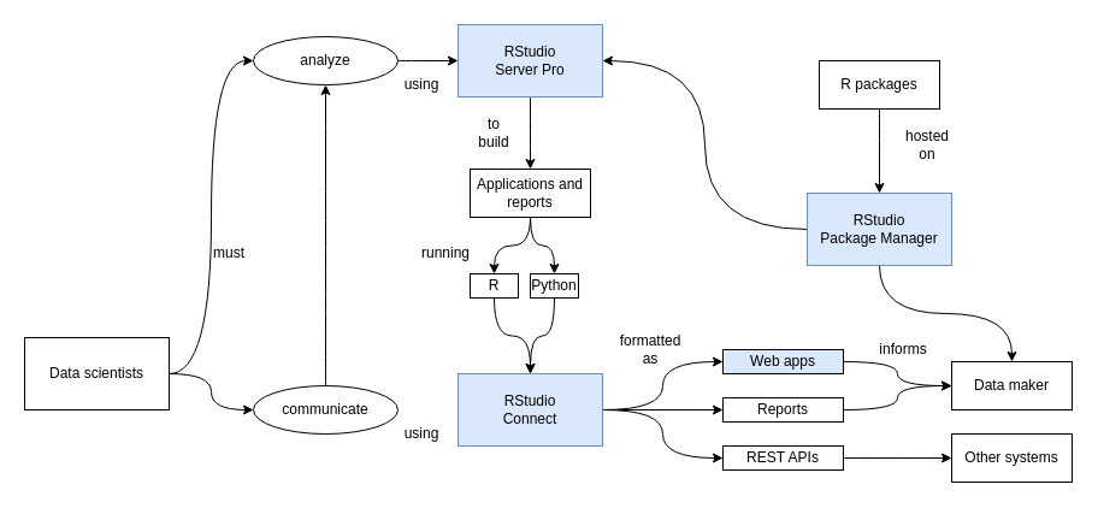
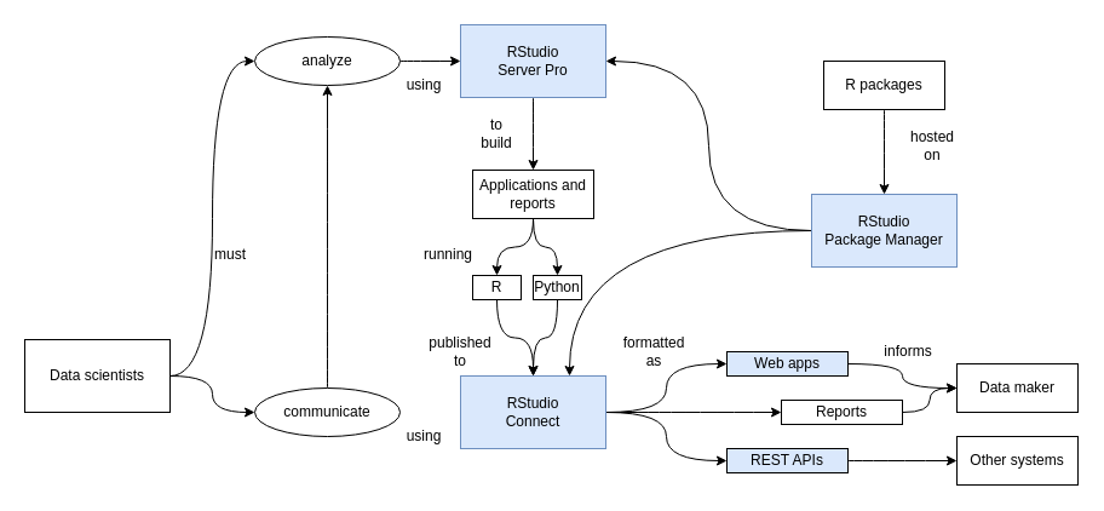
  <mxCell id="0" />
  <mxCell id="1" parent="0" />
  <mxCell id="2" style="edgeStyle=orthogonalEdgeStyle;rounded=0;orthogonalLoop=1;jettySize=auto;html=1;entryX=0;entryY=0.5;entryDx=0;entryDy=0;curved=1;" parent="1" source="4" target="19" edge="1"><mxGeometry relative="1" as="geometry" /></mxCell>
  <mxCell id="3" style="edgeStyle=orthogonalEdgeStyle;rounded=0;orthogonalLoop=1;jettySize=auto;html=1;entryX=0;entryY=0.5;entryDx=0;entryDy=0;curved=1;" parent="1" source="4" target="17" edge="1"><mxGeometry relative="1" as="geometry" /></mxCell>
  <mxCell id="4" value="Data scientists" style="rounded=0;whiteSpace=wrap;html=1;" parent="1" vertex="1"><mxGeometry x="20" y="280" width="120" height="60" as="geometry" /></mxCell>
  <mxCell id="5" style="edgeStyle=orthogonalEdgeStyle;curved=1;rounded=0;orthogonalLoop=1;jettySize=auto;html=1;" parent="1" source="6" target="30" edge="1"><mxGeometry relative="1" as="geometry" /></mxCell>
  <mxCell id="6" value="RStudio&lt;br&gt;Server Pro" style="rounded=0;whiteSpace=wrap;html=1;fillColor=#dae8fc;strokeColor=#6c8ebf;" parent="1" vertex="1"><mxGeometry x="380" y="20" width="120" height="60" as="geometry" /></mxCell>
  <mxCell id="7" style="edgeStyle=orthogonalEdgeStyle;rounded=0;orthogonalLoop=1;jettySize=auto;html=1;curved=1;" parent="1" source="10" target="23" edge="1"><mxGeometry relative="1" as="geometry" /></mxCell>
  <mxCell id="8" style="edgeStyle=orthogonalEdgeStyle;rounded=0;orthogonalLoop=1;jettySize=auto;html=1;entryX=0;entryY=0.5;entryDx=0;entryDy=0;curved=1;" parent="1" source="10" target="25" edge="1"><mxGeometry relative="1" as="geometry" /></mxCell>
  <mxCell id="9" style="edgeStyle=orthogonalEdgeStyle;rounded=0;orthogonalLoop=1;jettySize=auto;html=1;entryX=0;entryY=0.5;entryDx=0;entryDy=0;curved=1;" parent="1" source="10" target="27" edge="1"><mxGeometry relative="1" as="geometry" /></mxCell>
  <mxCell id="10" value="RStudio&lt;br&gt;Connect" style="rounded=0;whiteSpace=wrap;html=1;fillColor=#dae8fc;strokeColor=#6c8ebf;" parent="1" vertex="1"><mxGeometry x="380" y="310" width="120" height="60" as="geometry" /></mxCell>
  <mxCell id="11" style="edgeStyle=orthogonalEdgeStyle;curved=1;rounded=0;orthogonalLoop=1;jettySize=auto;html=1;entryX=1;entryY=0.5;entryDx=0;entryDy=0;" parent="1" source="13" target="6" edge="1"><mxGeometry relative="1" as="geometry" /></mxCell>
- <mxCell id="12" style="edgeStyle=orthogonalEdgeStyle;curved=1;rounded=0;orthogonalLoop=1;jettySize=auto;html=1;" parent="1" source="13" target="20" edge="1"><mxGeometry relative="1" as="geometry" /></mxCell>
+ <mxCell id="12" style="edgeStyle=orthogonalEdgeStyle;curved=1;rounded=0;orthogonalLoop=1;jettySize=auto;html=1;entryX=0.75;entryY=0;entryDx=0;entryDy=0;" parent="1" source="13" target="10" edge="1"><mxGeometry relative="1" as="geometry" /></mxCell>
  <mxCell id="13" value="RStudio&lt;br&gt;Package Manager" style="rounded=0;whiteSpace=wrap;html=1;fillColor=#dae8fc;strokeColor=#6c8ebf;" parent="1" vertex="1"><mxGeometry x="670" y="160" width="120" height="60" as="geometry" /></mxCell>
  <mxCell id="14" style="edgeStyle=orthogonalEdgeStyle;curved=1;rounded=0;orthogonalLoop=1;jettySize=auto;html=1;" parent="1" source="15" target="13" edge="1"><mxGeometry relative="1" as="geometry" /></mxCell>
  <mxCell id="15" value="R packages" style="rounded=0;whiteSpace=wrap;html=1;" parent="1" vertex="1"><mxGeometry x="680" y="50" width="100" height="40" as="geometry" /></mxCell>
  <mxCell id="16" style="edgeStyle=orthogonalEdgeStyle;rounded=0;orthogonalLoop=1;jettySize=auto;html=1;curved=1;" parent="1" source="17" target="6" edge="1"><mxGeometry relative="1" as="geometry" /></mxCell>
  <mxCell id="17" value="analyze" style="ellipse;whiteSpace=wrap;html=1;" parent="1" vertex="1"><mxGeometry x="210" y="30" width="120" height="40" as="geometry" /></mxCell>
  <mxCell id="18" style="edgeStyle=orthogonalEdgeStyle;rounded=0;orthogonalLoop=1;jettySize=auto;html=1;curved=1;" parent="1" source="19" target="17" edge="1"><mxGeometry relative="1" as="geometry" /></mxCell>
  <mxCell id="19" value="communicate" style="ellipse;whiteSpace=wrap;html=1;" parent="1" vertex="1"><mxGeometry x="210" y="320" width="120" height="40" as="geometry" /></mxCell>
  <mxCell id="20" value="Data maker" style="rounded=0;whiteSpace=wrap;html=1;" parent="1" vertex="1"><mxGeometry x="790" y="300" width="100" height="40" as="geometry" /></mxCell>
  <mxCell id="21" value="Other systems" style="rounded=0;whiteSpace=wrap;html=1;" parent="1" vertex="1"><mxGeometry x="790" y="360" width="100" height="40" as="geometry" /></mxCell>
  <mxCell id="22" style="edgeStyle=orthogonalEdgeStyle;rounded=0;orthogonalLoop=1;jettySize=auto;html=1;curved=1;" parent="1" source="23" target="20" edge="1"><mxGeometry relative="1" as="geometry" /></mxCell>
  <mxCell id="23" value="Web apps" style="rounded=0;whiteSpace=wrap;html=1;fillColor=#dae8fc;" parent="1" vertex="1"><mxGeometry x="600" y="290" width="100" height="20" as="geometry" /></mxCell>
  <mxCell id="24" style="edgeStyle=orthogonalEdgeStyle;rounded=0;orthogonalLoop=1;jettySize=auto;html=1;entryX=0;entryY=0.5;entryDx=0;entryDy=0;curved=1;" parent="1" source="25" target="20" edge="1"><mxGeometry relative="1" as="geometry" /></mxCell>
- <mxCell id="25" value="Reports" style="rounded=0;whiteSpace=wrap;html=1;" parent="1" vertex="1"><mxGeometry x="600" y="330" width="100" height="20" as="geometry" /></mxCell>
+ <mxCell id="25" value="Reports" style="rounded=0;whiteSpace=wrap;html=1;" parent="1" vertex="1"><mxGeometry x="645" y="330" width="100" height="20" as="geometry" /></mxCell>
  <mxCell id="26" style="edgeStyle=orthogonalEdgeStyle;rounded=0;orthogonalLoop=1;jettySize=auto;html=1;curved=1;" parent="1" source="27" target="21" edge="1"><mxGeometry relative="1" as="geometry" /></mxCell>
- <mxCell id="27" value="REST APIs" style="rounded=0;whiteSpace=wrap;html=1;" parent="1" vertex="1"><mxGeometry x="600" y="370" width="100" height="20" as="geometry" /></mxCell>
+ <mxCell id="27" value="REST APIs" style="rounded=0;whiteSpace=wrap;html=1;fillColor=#dae8fc;" parent="1" vertex="1"><mxGeometry x="600" y="370" width="100" height="20" as="geometry" /></mxCell>
  <mxCell id="28" style="edgeStyle=orthogonalEdgeStyle;curved=1;rounded=0;orthogonalLoop=1;jettySize=auto;html=1;" parent="1" source="30" target="32" edge="1"><mxGeometry relative="1" as="geometry" /></mxCell>
  <mxCell id="29" style="edgeStyle=orthogonalEdgeStyle;curved=1;rounded=0;orthogonalLoop=1;jettySize=auto;html=1;" parent="1" source="30" target="34" edge="1"><mxGeometry relative="1" as="geometry" /></mxCell>
  <mxCell id="30" value="Applications and reports" style="rounded=0;whiteSpace=wrap;html=1;" parent="1" vertex="1"><mxGeometry x="390" y="140" width="100" height="40" as="geometry" /></mxCell>
  <mxCell id="31" style="edgeStyle=orthogonalEdgeStyle;curved=1;rounded=0;orthogonalLoop=1;jettySize=auto;html=1;" parent="1" source="32" target="10" edge="1"><mxGeometry relative="1" as="geometry" /></mxCell>
  <mxCell id="32" value="R" style="rounded=0;whiteSpace=wrap;html=1;" parent="1" vertex="1"><mxGeometry x="390" y="227" width="40" height="20" as="geometry" /></mxCell>
  <mxCell id="33" style="edgeStyle=orthogonalEdgeStyle;curved=1;rounded=0;orthogonalLoop=1;jettySize=auto;html=1;" parent="1" source="34" target="10" edge="1"><mxGeometry relative="1" as="geometry" /></mxCell>
  <mxCell id="34" value="Python" style="rounded=0;whiteSpace=wrap;html=1;" parent="1" vertex="1"><mxGeometry x="440" y="227" width="40" height="20" as="geometry" /></mxCell>
  <mxCell id="35" value="must" style="text;html=1;strokeColor=none;fillColor=none;align=center;verticalAlign=middle;whiteSpace=wrap;rounded=0;" parent="1" vertex="1"><mxGeometry x="170" y="200" width="40" height="20" as="geometry" /></mxCell>
  <mxCell id="36" value="using" style="text;html=1;strokeColor=none;fillColor=none;align=center;verticalAlign=middle;whiteSpace=wrap;rounded=0;" parent="1" vertex="1"><mxGeometry x="330" y="60" width="40" height="20" as="geometry" /></mxCell>
  <mxCell id="37" value="using" style="text;html=1;strokeColor=none;fillColor=none;align=center;verticalAlign=middle;whiteSpace=wrap;rounded=0;" parent="1" vertex="1"><mxGeometry x="330" y="350" width="40" height="20" as="geometry" /></mxCell>
  <mxCell id="38" value="to build" style="text;html=1;strokeColor=none;fillColor=none;align=center;verticalAlign=middle;whiteSpace=wrap;rounded=0;" parent="1" vertex="1"><mxGeometry x="390" y="100" width="40" height="20" as="geometry" /></mxCell>
  <mxCell id="39" value="running" style="text;html=1;strokeColor=none;fillColor=none;align=center;verticalAlign=middle;whiteSpace=wrap;rounded=0;" parent="1" vertex="1"><mxGeometry x="350" y="200" width="40" height="20" as="geometry" /></mxCell>
  <mxCell id="40" value="hosted on" style="text;html=1;strokeColor=none;fillColor=none;align=center;verticalAlign=middle;whiteSpace=wrap;rounded=0;" parent="1" vertex="1"><mxGeometry x="750" y="110" width="40" height="20" as="geometry" /></mxCell>
  <mxCell id="41" value="formatted as" style="text;html=1;strokeColor=none;fillColor=none;align=center;verticalAlign=middle;whiteSpace=wrap;rounded=0;" parent="1" vertex="1"><mxGeometry x="520" y="280" width="40" height="20" as="geometry" /></mxCell>
  <mxCell id="42" value="informs" style="text;html=1;strokeColor=none;fillColor=none;align=center;verticalAlign=middle;whiteSpace=wrap;rounded=0;" parent="1" vertex="1"><mxGeometry x="730" y="280" width="40" height="20" as="geometry" /></mxCell>
+ <mxCell id="43" value="published to" style="text;html=1;strokeColor=none;fillColor=none;align=center;verticalAlign=middle;whiteSpace=wrap;rounded=0;" parent="1" vertex="1"><mxGeometry x="360" y="280" width="40" height="20" as="geometry" /></mxCell>
